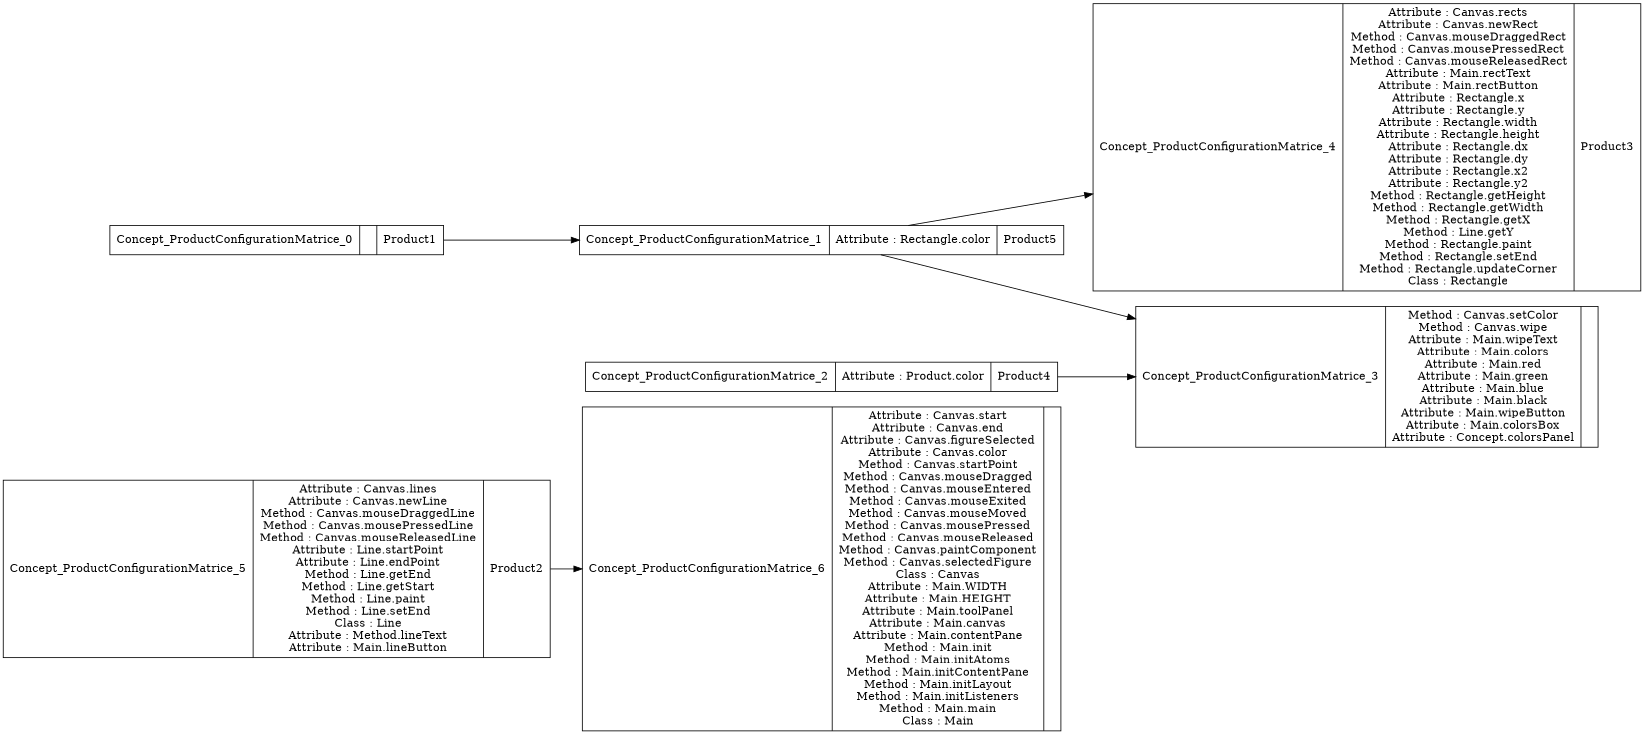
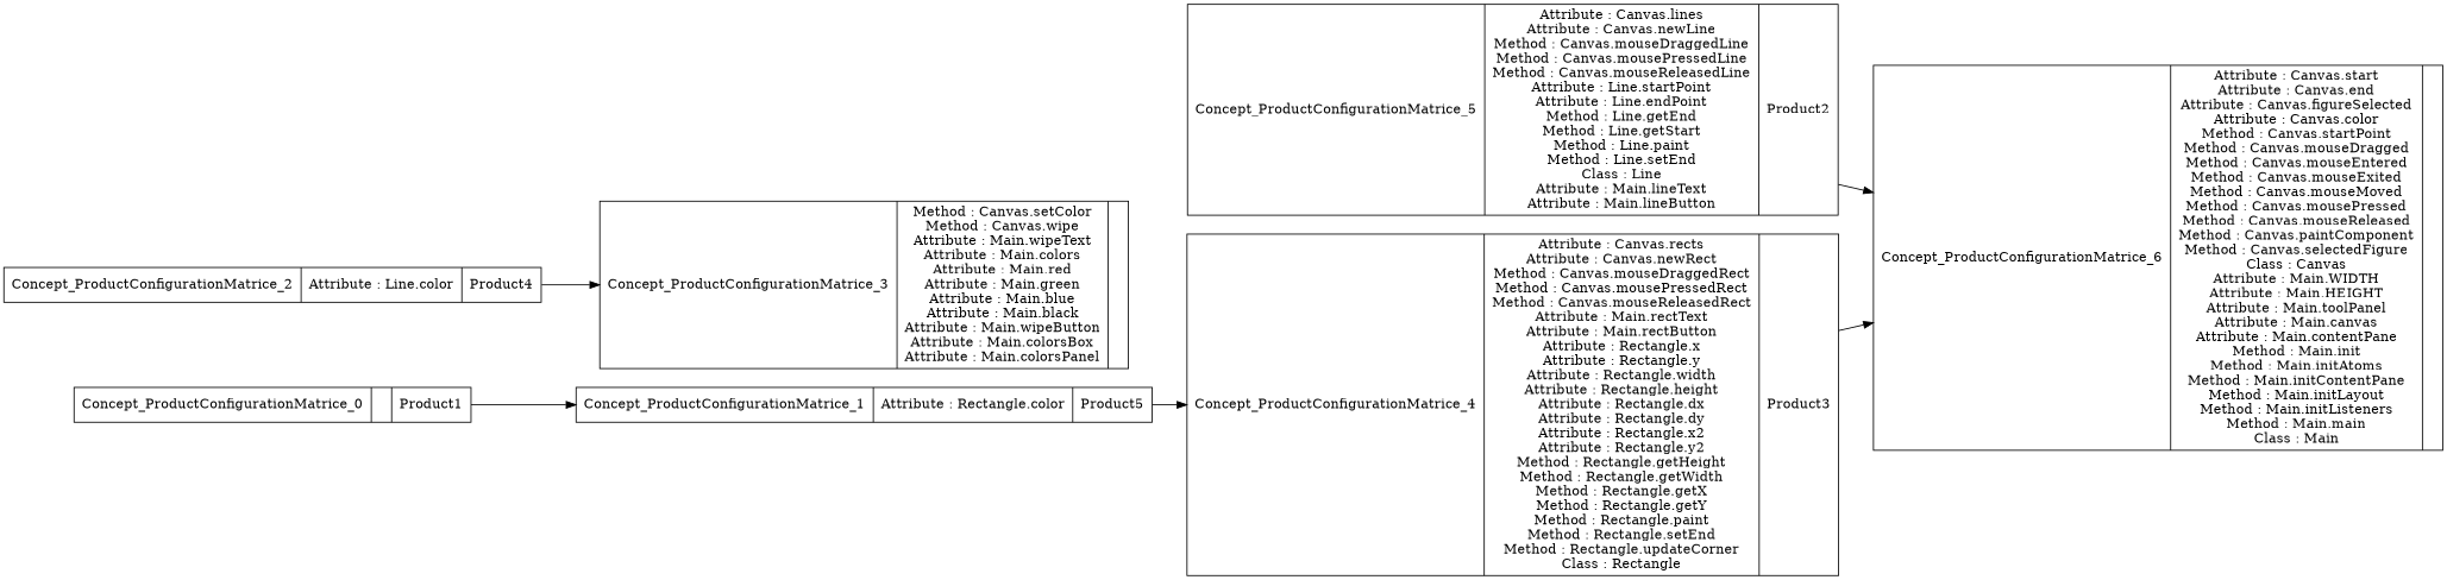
  digraph {
    rankdir=LR
    node [shape=record]
    n1 [label="{Concept_ProductConfigurationMatrice_6|Attribute : Canvas.start\nAttribute : Canvas.end\nAttribute : Canvas.figureSelected\nAttribute : Canvas.color\nMethod : Canvas.startPoint\nMethod : Canvas.mouseDragged\nMethod : Canvas.mouseEntered\nMethod : Canvas.mouseExited\nMethod : Canvas.mouseMoved\nMethod : Canvas.mousePressed\nMethod : Canvas.mouseReleased\nMethod : Canvas.paintComponent\nMethod : Canvas.selectedFigure\nClass : Canvas\nAttribute : Main.WIDTH\nAttribute : Main.HEIGHT\nAttribute : Main.toolPanel\nAttribute : Main.canvas\nAttribute : Main.contentPane\nMethod : Main.init\nMethod : Main.initAtoms\nMethod : Main.initContentPane\nMethod : Main.initLayout\nMethod : Main.initListeners\nMethod : Main.main\nClass : Main\n|}"]
-   n2 [label="{Concept_ProductConfigurationMatrice_5|Attribute : Canvas.lines\nAttribute : Canvas.newLine\nMethod : Canvas.mouseDraggedLine\nMethod : Canvas.mousePressedLine\nMethod : Canvas.mouseReleasedLine\nAttribute : Line.startPoint\nAttribute : Line.endPoint\nMethod : Line.getEnd\nMethod : Line.getStart\nMethod : Line.paint\nMethod : Line.setEnd\nClass : Line\nAttribute : Method.lineText\nAttribute : Main.lineButton\n|Product2\n}"]
+   n2 [label="{Concept_ProductConfigurationMatrice_5|Attribute : Canvas.lines\nAttribute : Canvas.newLine\nMethod : Canvas.mouseDraggedLine\nMethod : Canvas.mousePressedLine\nMethod : Canvas.mouseReleasedLine\nAttribute : Line.startPoint\nAttribute : Line.endPoint\nMethod : Line.getEnd\nMethod : Line.getStart\nMethod : Line.paint\nMethod : Line.setEnd\nClass : Line\nAttribute : Main.lineText\nAttribute : Main.lineButton\n|Product2\n}"]
    n3 [label="{Concept_ProductConfigurationMatrice_0||Product1\n}"]
    n4 [label="{Concept_ProductConfigurationMatrice_1|Attribute : Rectangle.color\n|Product5\n}"]
-   n5 [label="{Concept_ProductConfigurationMatrice_2|Attribute : Product.color\n|Product4\n}"]
-   n6 [label="{Concept_ProductConfigurationMatrice_4|Attribute : Canvas.rects\nAttribute : Canvas.newRect\nMethod : Canvas.mouseDraggedRect\nMethod : Canvas.mousePressedRect\nMethod : Canvas.mouseReleasedRect\nAttribute : Main.rectText\nAttribute : Main.rectButton\nAttribute : Rectangle.x\nAttribute : Rectangle.y\nAttribute : Rectangle.width\nAttribute : Rectangle.height\nAttribute : Rectangle.dx\nAttribute : Rectangle.dy\nAttribute : Rectangle.x2\nAttribute : Rectangle.y2\nMethod : Rectangle.getHeight\nMethod : Rectangle.getWidth\nMethod : Rectangle.getX\nMethod : Line.getY\nMethod : Rectangle.paint\nMethod : Rectangle.setEnd\nMethod : Rectangle.updateCorner\nClass : Rectangle\n|Product3\n}"]
-   n7 [label="{Concept_ProductConfigurationMatrice_3|Method : Canvas.setColor\nMethod : Canvas.wipe\nAttribute : Main.wipeText\nAttribute : Main.colors\nAttribute : Main.red\nAttribute : Main.green\nAttribute : Main.blue\nAttribute : Main.black\nAttribute : Main.wipeButton\nAttribute : Main.colorsBox\nAttribute : Concept.colorsPanel\n|}"]
+   n5 [label="{Concept_ProductConfigurationMatrice_2|Attribute : Line.color\n|Product4\n}"]
+   n6 [label="{Concept_ProductConfigurationMatrice_4|Attribute : Canvas.rects\nAttribute : Canvas.newRect\nMethod : Canvas.mouseDraggedRect\nMethod : Canvas.mousePressedRect\nMethod : Canvas.mouseReleasedRect\nAttribute : Main.rectText\nAttribute : Main.rectButton\nAttribute : Rectangle.x\nAttribute : Rectangle.y\nAttribute : Rectangle.width\nAttribute : Rectangle.height\nAttribute : Rectangle.dx\nAttribute : Rectangle.dy\nAttribute : Rectangle.x2\nAttribute : Rectangle.y2\nMethod : Rectangle.getHeight\nMethod : Rectangle.getWidth\nMethod : Rectangle.getX\nMethod : Rectangle.getY\nMethod : Rectangle.paint\nMethod : Rectangle.setEnd\nMethod : Rectangle.updateCorner\nClass : Rectangle\n|Product3\n}"]
+   n7 [label="{Concept_ProductConfigurationMatrice_3|Method : Canvas.setColor\nMethod : Canvas.wipe\nAttribute : Main.wipeText\nAttribute : Main.colors\nAttribute : Main.red\nAttribute : Main.green\nAttribute : Main.blue\nAttribute : Main.black\nAttribute : Main.wipeButton\nAttribute : Main.colorsBox\nAttribute : Main.colorsPanel\n|}"]
    subgraph sub_1 {
      label=ProductConfigurationMatrice
      n1
      n2
      n3
      n4
      n5
      n6
      n7
    }
    n2 -> n1
    n3 -> n4
    n4 -> n6
-   n4 -> n7
    n5 -> n7
+   n6 -> n1
  }
